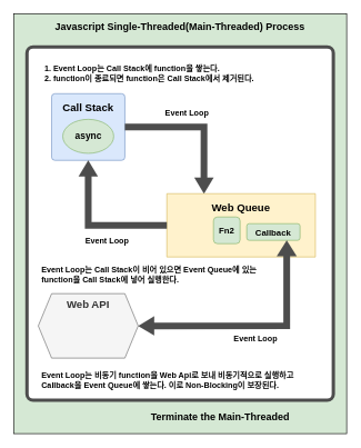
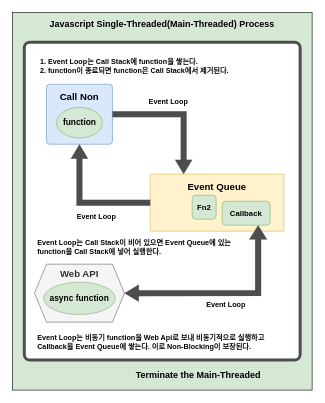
  <mxCell id="0" />
  <mxCell id="1" parent="0" />
  <mxCell id="2" value="Javascript Single-Threaded(Main-Threaded) Process" style="rounded=0;whiteSpace=wrap;html=1;fontStyle=1;fontSize=15;verticalAlign=top;spacingTop=4;fillColor=#d5e8d4;" parent="1" vertex="1"><mxGeometry x="20" y="20" width="500" height="630" as="geometry" /></mxCell>
  <mxCell id="3" value="" style="rounded=1;whiteSpace=wrap;html=1;arcSize=2;strokeWidth=5;strokeColor=#4D4D4D;" vertex="1" parent="1"><mxGeometry x="40" y="70" width="460" height="530" as="geometry" /></mxCell>
  <mxCell id="4" value="Terminate the Main-Threaded" style="text;html=1;strokeColor=none;fillColor=none;align=center;verticalAlign=middle;whiteSpace=wrap;rounded=0;fontStyle=1;fontSize=15;" vertex="1" parent="1"><mxGeometry x="207.5" y="610" width="245" height="30" as="geometry" /></mxCell>
  <mxCell id="5" value="" style="group" vertex="1" connectable="0" parent="1"><mxGeometry x="77" y="140" width="110" height="100" as="geometry" /></mxCell>
- <mxCell id="6" value="Call Stack" style="rounded=1;whiteSpace=wrap;html=1;fillColor=#dae8fc;strokeColor=#6c8ebf;arcSize=5;container=0;fontStyle=1;verticalAlign=top;spacingTop=4;fontSize=16;" parent="5" vertex="1"><mxGeometry width="110" height="100" as="geometry" /></mxCell>
- <mxCell id="7" value="async" style="ellipse;whiteSpace=wrap;html=1;fillColor=#d5e8d4;strokeColor=#82b366;fontStyle=1;fontSize=14;" vertex="1" parent="5"><mxGeometry x="16.75" y="38.5" width="76.5" height="51" as="geometry" /></mxCell>
+ <mxCell id="6" value="Call Non" style="rounded=1;whiteSpace=wrap;html=1;fillColor=#dae8fc;strokeColor=#6c8ebf;arcSize=5;container=0;fontStyle=1;verticalAlign=top;spacingTop=4;fontSize=16;" parent="5" vertex="1"><mxGeometry width="110" height="100" as="geometry" /></mxCell>
+ <mxCell id="7" value="function" style="ellipse;whiteSpace=wrap;html=1;fillColor=#d5e8d4;strokeColor=#82b366;fontStyle=1;fontSize=14;" vertex="1" parent="5"><mxGeometry x="16.75" y="38.5" width="76.5" height="51" as="geometry" /></mxCell>
  <mxCell id="8" value="" style="group" vertex="1" connectable="0" parent="1"><mxGeometry x="57" y="470" width="150" height="96.67" as="geometry" /></mxCell>
  <mxCell id="9" value="Web API" style="shape=hexagon;perimeter=hexagonPerimeter2;whiteSpace=wrap;html=1;fixedSize=1;fillColor=#f5f5f5;strokeColor=#666666;verticalAlign=top;fontSize=16;fontStyle=1;fontColor=#333333;" vertex="1" parent="8"><mxGeometry y="-30" width="150" height="96.67" as="geometry" /></mxCell>
+ <mxCell id="10" value="async function" style="ellipse;whiteSpace=wrap;html=1;fillColor=#d5e8d4;strokeColor=#82b366;fontStyle=1;fontSize=14;" vertex="1" parent="8"><mxGeometry x="15.22" width="119.57" height="53.94" as="geometry" /></mxCell>
  <mxCell id="11" value="Event Loop" style="edgeStyle=orthogonalEdgeStyle;rounded=0;orthogonalLoop=1;jettySize=auto;html=1;exitX=1;exitY=0.5;exitDx=0;exitDy=0;entryX=0.25;entryY=0;entryDx=0;entryDy=0;shape=flexArrow;endWidth=19;endSize=8;fillColor=#4D4D4D;strokeColor=#666666;strokeWidth=0;startSize=8;targetPerimeterSpacing=0;sourcePerimeterSpacing=0;labelBackgroundColor=none;fontSize=12;fontStyle=1" edge="1" parent="1" source="6" target="14"><mxGeometry x="-0.15" y="20" relative="1" as="geometry"><mxPoint as="offset" /></mxGeometry></mxCell>
  <mxCell id="12" value="&lt;ol style=&quot;font-size: 12px;&quot;&gt;&lt;li style=&quot;font-size: 12px;&quot;&gt;Event Loop는 Call Stack에 function을 쌓는다.&amp;nbsp;&lt;/li&gt;&lt;li style=&quot;font-size: 12px;&quot;&gt;function이 종료되면 function은 Call Stack에서 제거된다.&lt;/li&gt;&lt;/ol&gt;" style="text;html=1;strokeColor=none;fillColor=none;align=left;verticalAlign=middle;whiteSpace=wrap;rounded=0;fontStyle=1;horizontal=1;fontSize=12;" vertex="1" parent="1"><mxGeometry x="38" y="89" width="374" height="40" as="geometry" /></mxCell>
  <mxCell id="13" value="" style="group;" vertex="1" connectable="0" parent="1"><mxGeometry x="250" y="290" width="223" height="95" as="geometry" /></mxCell>
- <mxCell id="14" value="Web Queue" style="shape=parallelogram;perimeter=parallelogramPerimeter;whiteSpace=wrap;html=1;fixedSize=1;fillColor=#fff2cc;strokeColor=#d6b656;fontSize=16;fontStyle=1;size=0;verticalAlign=top;spacingTop=4;container=0;" vertex="1" parent="13"><mxGeometry width="223" height="95" as="geometry" /></mxCell>
+ <mxCell id="14" value="Event Queue" style="shape=parallelogram;perimeter=parallelogramPerimeter;whiteSpace=wrap;html=1;fixedSize=1;fillColor=#fff2cc;strokeColor=#d6b656;fontSize=16;fontStyle=1;size=0;verticalAlign=top;spacingTop=4;container=0;" vertex="1" parent="13"><mxGeometry width="223" height="95" as="geometry" /></mxCell>
  <mxCell id="15" value="Fn2" style="rounded=1;whiteSpace=wrap;html=1;fillColor=#d5e8d4;strokeColor=#82b366;fontStyle=1;fontSize=13;" vertex="1" parent="13"><mxGeometry x="70" y="35" width="40" height="40" as="geometry" /></mxCell>
- <mxCell id="16" value="Callback" style="rounded=1;whiteSpace=wrap;html=1;fillColor=#d5e8d4;strokeColor=#82b366;fontStyle=1;fontSize=13;" vertex="1" parent="13"><mxGeometry x="120" y="45" width="80" height="25" as="geometry" /></mxCell>
+ <mxCell id="16" value="Callback" style="rounded=1;whiteSpace=wrap;html=1;fillColor=#d5e8d4;strokeColor=#82b366;fontStyle=1;fontSize=13;" vertex="1" parent="13"><mxGeometry x="120" y="45" width="80" height="40" as="geometry" /></mxCell>
  <mxCell id="17" value="Event Loop" style="edgeStyle=orthogonalEdgeStyle;rounded=0;orthogonalLoop=1;jettySize=auto;html=1;exitX=0;exitY=0.5;exitDx=0;exitDy=0;entryX=0.5;entryY=1;entryDx=0;entryDy=0;shape=flexArrow;endWidth=19;endSize=8;fillColor=#4D4D4D;strokeColor=#666666;strokeWidth=0;startSize=8;targetPerimeterSpacing=0;sourcePerimeterSpacing=0;labelBackgroundColor=none;fontSize=12;fontStyle=1" edge="1" parent="1" source="14" target="6"><mxGeometry x="-0.165" y="23" relative="1" as="geometry"><mxPoint x="-130" y="315" as="sourcePoint" /><mxPoint x="38" y="435" as="targetPoint" /><mxPoint as="offset" /></mxGeometry></mxCell>
  <mxCell id="18" value="&lt;span style=&quot;background-color: initial;&quot;&gt;Event Loop는 Call Stack이 비어 있으면 Event Queue에 있는 function을 Call Stack에 넣어 실행한다.&lt;/span&gt;" style="text;html=1;strokeColor=none;fillColor=none;align=left;verticalAlign=middle;whiteSpace=wrap;rounded=0;fontStyle=1;horizontal=1;fontSize=12;" vertex="1" parent="1"><mxGeometry x="60" y="392" width="330" height="40" as="geometry" /></mxCell>
  <mxCell id="19" value="Event Loop" style="edgeStyle=orthogonalEdgeStyle;rounded=0;orthogonalLoop=1;jettySize=auto;html=1;exitX=0.75;exitY=1;exitDx=0;exitDy=0;entryX=1;entryY=0.5;entryDx=0;entryDy=0;shape=flexArrow;endWidth=19;endSize=8;fillColor=#4D4D4D;strokeColor=#666666;strokeWidth=0;startSize=8;targetPerimeterSpacing=0;sourcePerimeterSpacing=0;labelBackgroundColor=none;fontSize=12;fontStyle=1;startArrow=block;" edge="1" parent="1" source="16" target="9"><mxGeometry x="-0.005" y="20" relative="1" as="geometry"><mxPoint x="290" y="490" as="sourcePoint" /><mxPoint x="465" y="590" as="targetPoint" /><mxPoint as="offset" /></mxGeometry></mxCell>
  <mxCell id="20" value="&lt;span style=&quot;background-color: initial;&quot;&gt;Event Loop는 비동기 function을 Web Api로 보내 비동기적으로 실행하고 Callback을 Event Queue에 쌓는다. 이로 Non-Blocking이 보장된다.&lt;/span&gt;" style="text;html=1;strokeColor=none;fillColor=none;align=left;verticalAlign=middle;whiteSpace=wrap;rounded=0;fontStyle=1;horizontal=1;fontSize=12;" vertex="1" parent="1"><mxGeometry x="60" y="550" width="420" height="40" as="geometry" /></mxCell>
